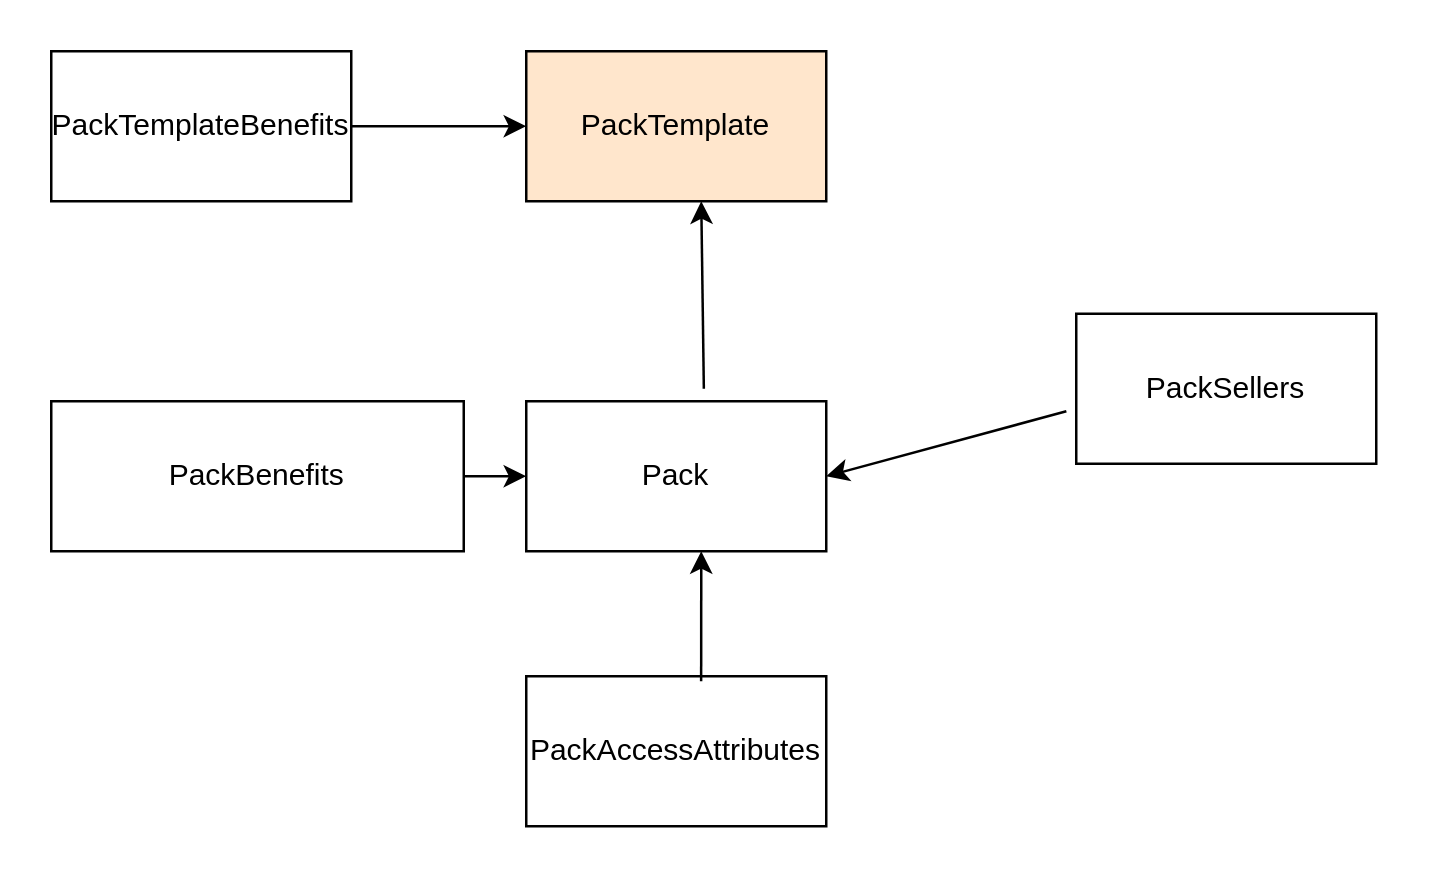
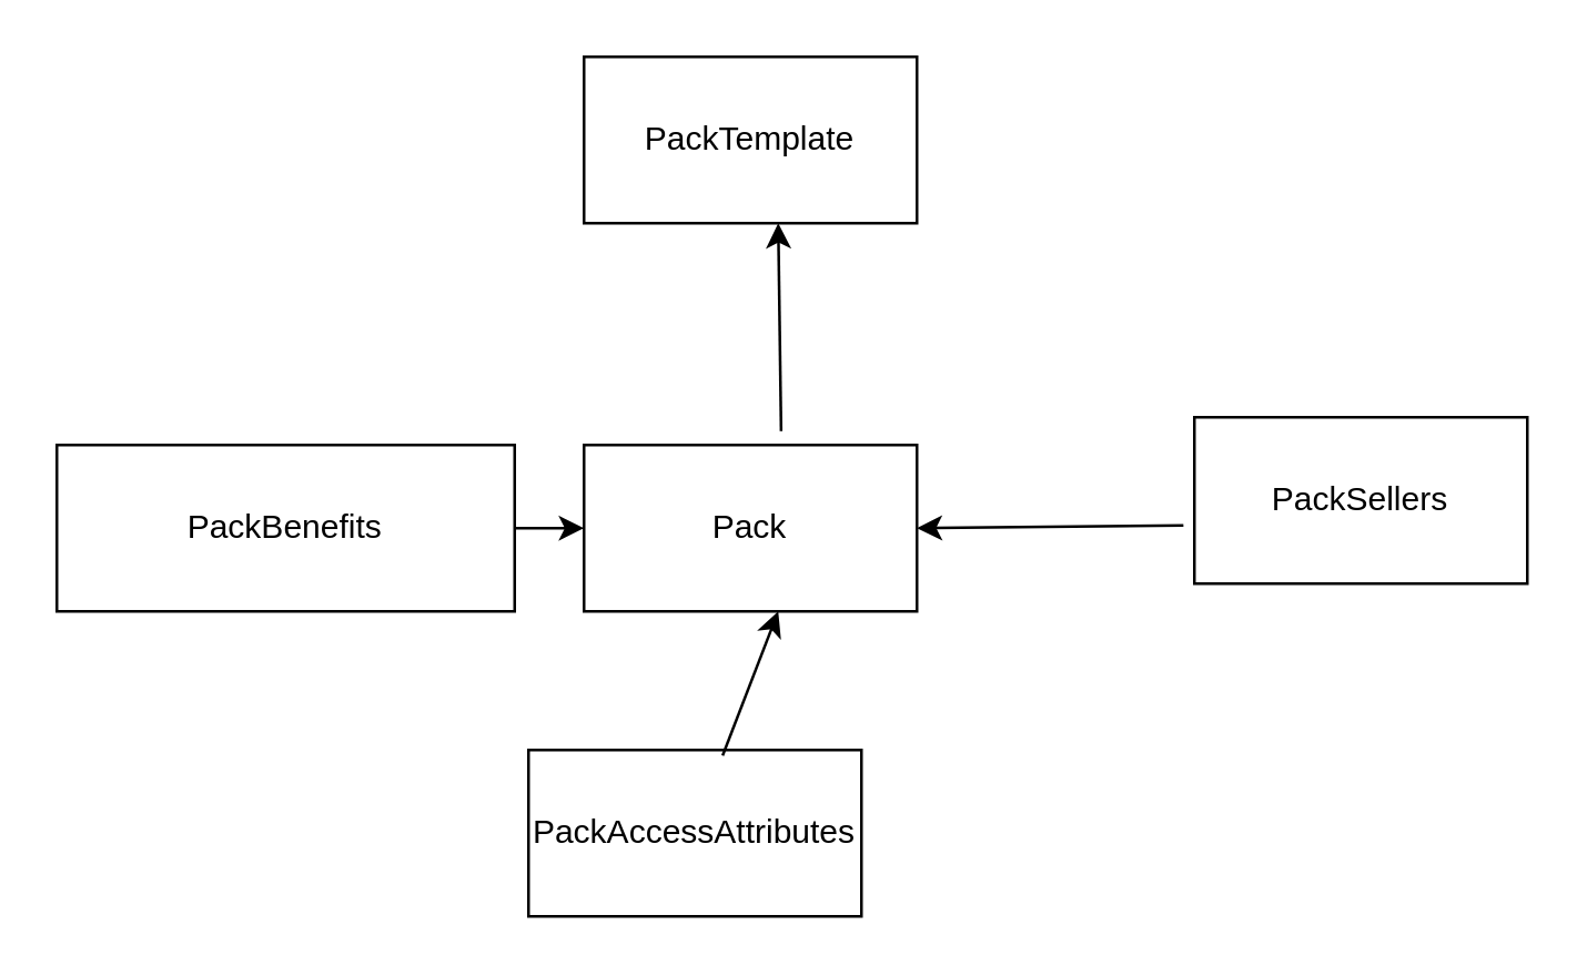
  <mxCell id="0" />
  <mxCell id="1" parent="0" />
  <mxCell id="2" value="Pack" style="rounded=0;whiteSpace=wrap;html=1;" parent="1" vertex="1"><mxGeometry x="210" y="160" width="120" height="60" as="geometry" /></mxCell>
- <mxCell id="3" value="PackTemplate" style="rounded=0;whiteSpace=wrap;html=1;fillColor=#ffe6cc;" parent="1" vertex="1"><mxGeometry x="210" y="20" width="120" height="60" as="geometry" /></mxCell>
- <mxCell id="4" value="PackSellers" style="rounded=0;whiteSpace=wrap;html=1;" parent="1" vertex="1"><mxGeometry x="430" y="125" width="120" height="60" as="geometry" /></mxCell>
- <mxCell id="5" value="PackTemplateBenefits" style="rounded=0;whiteSpace=wrap;html=1;" parent="1" vertex="1"><mxGeometry x="20" y="20" width="120" height="60" as="geometry" /></mxCell>
+ <mxCell id="3" value="PackTemplate" style="rounded=0;whiteSpace=wrap;html=1;" parent="1" vertex="1"><mxGeometry x="210" y="20" width="120" height="60" as="geometry" /></mxCell>
+ <mxCell id="4" value="PackSellers" style="rounded=0;whiteSpace=wrap;html=1;" parent="1" vertex="1"><mxGeometry x="430" y="150" width="120" height="60" as="geometry" /></mxCell>
  <mxCell id="6" value="PackBenefits" style="rounded=0;whiteSpace=wrap;html=1;" parent="1" vertex="1"><mxGeometry x="20" y="160" width="165" height="60" as="geometry" /></mxCell>
- <mxCell id="7" value="PackAccessAttributes" style="rounded=0;whiteSpace=wrap;html=1;" parent="1" vertex="1"><mxGeometry x="210" y="270" width="120" height="60" as="geometry" /></mxCell>
- <mxCell id="8" value="" style="endArrow=classic;html=1;rounded=0;entryX=0;entryY=0.5;entryDx=0;entryDy=0;exitX=1;exitY=0.5;exitDx=0;exitDy=0;" parent="1" source="5" target="3" edge="1"><mxGeometry width="50" height="50" relative="1" as="geometry"><mxPoint x="130" y="100" as="sourcePoint" /><mxPoint x="180" y="50" as="targetPoint" /></mxGeometry></mxCell>
+ <mxCell id="7" value="PackAccessAttributes" style="rounded=0;whiteSpace=wrap;html=1;" parent="1" vertex="1"><mxGeometry x="190" y="270" width="120" height="60" as="geometry" /></mxCell>
  <mxCell id="9" value="" style="endArrow=classic;html=1;rounded=0;exitX=-0.033;exitY=0.65;exitDx=0;exitDy=0;exitPerimeter=0;entryX=1;entryY=0.5;entryDx=0;entryDy=0;" parent="1" source="4" target="2" edge="1"><mxGeometry width="50" height="50" relative="1" as="geometry"><mxPoint x="310" y="240" as="sourcePoint" /><mxPoint x="360" y="190" as="targetPoint" /></mxGeometry></mxCell>
  <mxCell id="10" value="" style="endArrow=classic;html=1;rounded=0;exitX=1;exitY=0.5;exitDx=0;exitDy=0;" parent="1" source="6" edge="1"><mxGeometry width="50" height="50" relative="1" as="geometry"><mxPoint x="160" y="240" as="sourcePoint" /><mxPoint x="210" y="190" as="targetPoint" /></mxGeometry></mxCell>
  <mxCell id="11" value="" style="endArrow=classic;html=1;rounded=0;exitX=0.583;exitY=0.033;exitDx=0;exitDy=0;exitPerimeter=0;" parent="1" source="7" edge="1"><mxGeometry width="50" height="50" relative="1" as="geometry"><mxPoint x="230" y="270" as="sourcePoint" /><mxPoint x="280" y="220" as="targetPoint" /></mxGeometry></mxCell>
  <mxCell id="12" value="" style="endArrow=classic;html=1;rounded=0;exitX=0.592;exitY=-0.083;exitDx=0;exitDy=0;exitPerimeter=0;" parent="1" source="2" edge="1"><mxGeometry width="50" height="50" relative="1" as="geometry"><mxPoint x="280" y="150" as="sourcePoint" /><mxPoint x="280" y="80" as="targetPoint" /></mxGeometry></mxCell>
